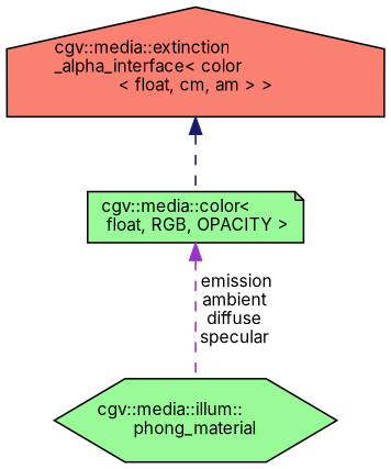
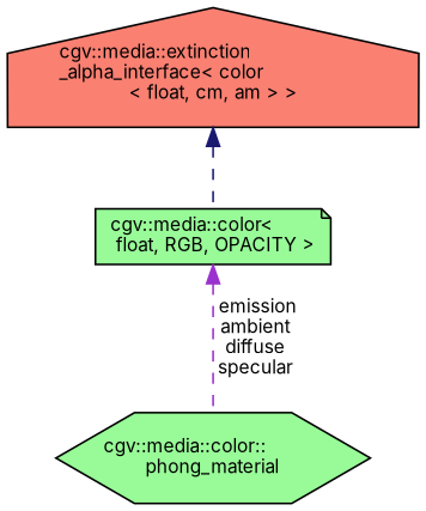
  digraph {
    fontname=Inter
    node [color=black fillcolor=palegreen fontname=Inter fontsize=10 style=filled]
    edge [dir=back fontname=Inter fontsize=10 labelfontname=Helvetica labelfontsize=10 style=dashed]
-   n1 [fontcolor=black height=0.2 label="cgv::media::illum::\lphong_material" shape=hexagon width=0.4]
+   n1 [fontcolor=black height=0.2 label="cgv::media::color::\lphong_material" shape=hexagon width=0.4]
    n2 [height=0.2 label="cgv::media::color\<\l float, RGB, OPACITY \>" shape=note width=0.4]
    n3 [height=0.2 label="cgv::media::extinction\l_alpha_interface\< color\l\< float, cm, am \> \>" shape=house width=0.4 fillcolor=salmon]
    n2 -> n1 [color=darkorchid3 label=" emission\nambient\ndiffuse\nspecular"]
    n3 -> n2 [color=midnightblue]
  }
